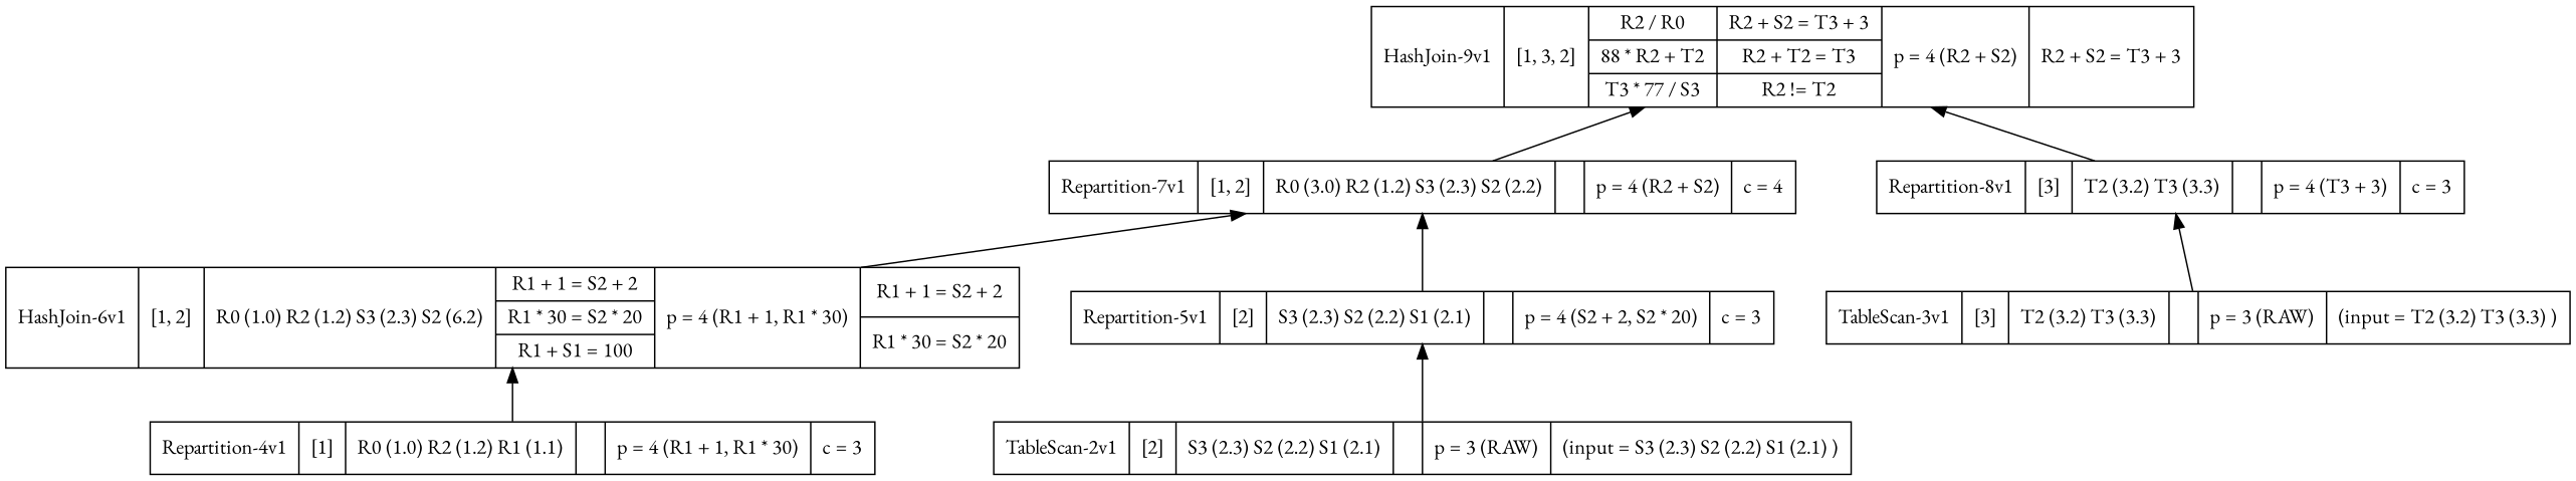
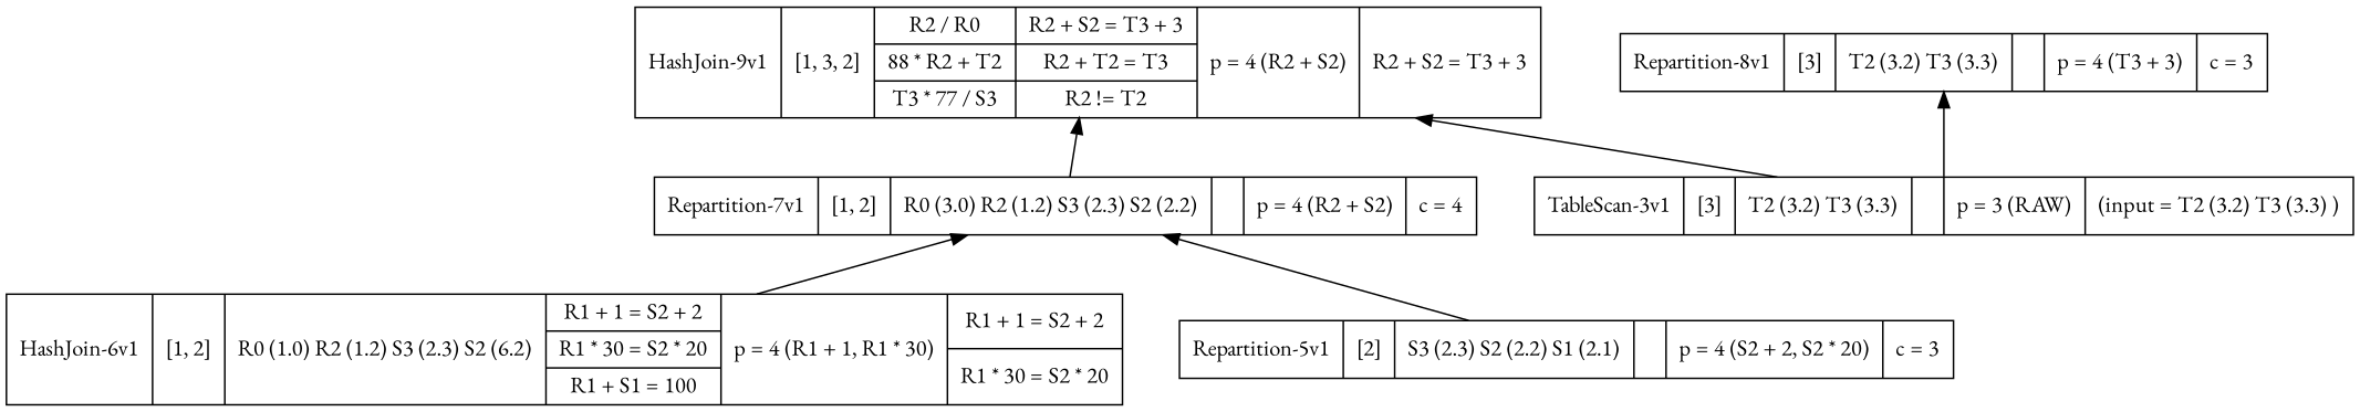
  digraph {
    fontname="EB Garamond"
    nodesep=0.5
    ordering=in
    rankdir=BT
    node [fontname="EB Garamond" shape=record]
    edge [fontname="EB Garamond"]
    n1 [label="Repartition-7v1|[1, 2]|R0 (3.0) R2 (1.2) S3 (2.3) S2 (2.2) |{}|p = 4 (R2 + S2)|c = 4"]
    n2 [label="HashJoin-9v1|[1, 3, 2]|{R2 / R0|88 * R2 + T2|T3 * 77 / S3}|{R2 + S2 = T3 + 3|R2 + T2 = T3|R2 != T2}|p = 4 (R2 + S2)|{R2 + S2 = T3 + 3}"]
    n3 [label="HashJoin-6v1|[1, 2]|R0 (1.0) R2 (1.2) S3 (2.3) S2 (6.2) |{R1 + 1 = S2 + 2|R1 * 30 = S2 * 20|R1 + S1 = 100}|p = 4 (R1 + 1, R1 * 30)|{R1 + 1 = S2 + 2|R1 * 30 = S2 * 20}"]
-   n4 [label="Repartition-4v1|[1]|R0 (1.0) R2 (1.2) R1 (1.1) |{}|p = 4 (R1 + 1, R1 * 30)|c = 3"]
    n5 [label="Repartition-5v1|[2]|S3 (2.3) S2 (2.2) S1 (2.1) |{}|p = 4 (S2 + 2, S2 * 20)|c = 3"]
-   n6 [label="TableScan-2v1|[2]|S3 (2.3) S2 (2.2) S1 (2.1) |{}|p = 3 (RAW)|(input = S3 (2.3) S2 (2.2) S1 (2.1) )"]
    n7 [label="Repartition-8v1|[3]|T2 (3.2) T3 (3.3) |{}|p = 4 (T3 + 3)|c = 3"]
    n8 [label="TableScan-3v1|[3]|T2 (3.2) T3 (3.3) |{}|p = 3 (RAW)|(input = T2 (3.2) T3 (3.3) )"]
    n1 -> n2
    n3 -> n1
-   n4 -> n3
    n5 -> n1
-   n6 -> n5
-   n7 -> n2
+   n8 -> n2
    n8 -> n7
  }
